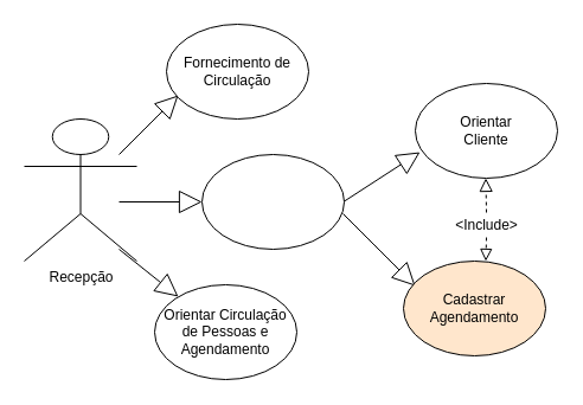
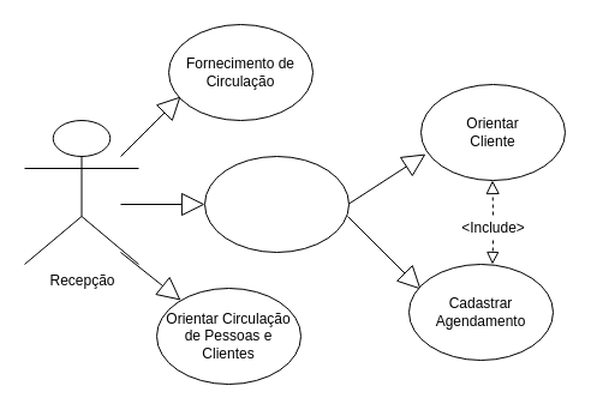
  <mxCell id="0" />
  <mxCell id="1" parent="0" />
  <mxCell id="2" value="" style="ellipse;whiteSpace=wrap;html=1;" parent="1" vertex="1"><mxGeometry x="170" y="130" width="120" height="80" as="geometry" /></mxCell>
  <mxCell id="3" value="" style="ellipse;whiteSpace=wrap;html=1;" parent="1" vertex="1"><mxGeometry x="350" y="70" width="120" height="80" as="geometry" /></mxCell>
  <mxCell id="4" value="Orientar Cliente" style="text;html=1;strokeColor=none;fillColor=none;align=center;verticalAlign=middle;whiteSpace=wrap;rounded=0;" parent="1" vertex="1"><mxGeometry x="390" y="100" width="40" height="20" as="geometry" /></mxCell>
  <mxCell id="5" value="Recepção" style="shape=umlActor;verticalLabelPosition=bottom;verticalAlign=top;html=1;outlineConnect=0;" parent="1" vertex="1"><mxGeometry x="20" y="100" width="95" height="120" as="geometry" /></mxCell>
  <mxCell id="6" value="" style="endArrow=block;html=1;endSize=17;endFill=0;" edge="1" parent="1"><mxGeometry width="50" height="50" relative="1" as="geometry"><mxPoint x="100" y="130" as="sourcePoint" /><mxPoint x="150" y="80" as="targetPoint" /></mxGeometry></mxCell>
  <mxCell id="7" value="Fornecimento de Circulação" style="ellipse;whiteSpace=wrap;html=1;" vertex="1" parent="1"><mxGeometry x="140" y="20" width="120" height="80" as="geometry" /></mxCell>
  <mxCell id="8" value="" style="endArrow=block;html=1;endSize=17;endFill=0;entryX=0;entryY=0.5;entryDx=0;entryDy=0;" edge="1" parent="1" target="2"><mxGeometry width="50" height="50" relative="1" as="geometry"><mxPoint x="100" y="170" as="sourcePoint" /><mxPoint x="150" y="120" as="targetPoint" /></mxGeometry></mxCell>
  <mxCell id="9" value="" style="endArrow=block;html=1;endSize=17;endFill=0;entryX=0.033;entryY=0.725;entryDx=0;entryDy=0;entryPerimeter=0;" edge="1" parent="1" target="3"><mxGeometry width="50" height="50" relative="1" as="geometry"><mxPoint x="290" y="169.5" as="sourcePoint" /><mxPoint x="360" y="170" as="targetPoint" /></mxGeometry></mxCell>
  <mxCell id="10" value="" style="endArrow=block;html=1;endSize=17;endFill=0;" edge="1" parent="1"><mxGeometry width="50" height="50" relative="1" as="geometry"><mxPoint x="100" y="210" as="sourcePoint" /><mxPoint x="150" y="250" as="targetPoint" /></mxGeometry></mxCell>
- <mxCell id="11" value="Orientar Circulação de Pessoas e Agendamento" style="ellipse;whiteSpace=wrap;html=1;" vertex="1" parent="1"><mxGeometry x="130" y="240" width="120" height="80" as="geometry" /></mxCell>
+ <mxCell id="11" value="Orientar Circulação de Pessoas e Clientes" style="ellipse;whiteSpace=wrap;html=1;" vertex="1" parent="1"><mxGeometry x="130" y="240" width="120" height="80" as="geometry" /></mxCell>
  <mxCell id="12" value="" style="endArrow=block;html=1;endSize=17;endFill=0;" edge="1" parent="1"><mxGeometry width="50" height="50" relative="1" as="geometry"><mxPoint x="289" y="180" as="sourcePoint" /><mxPoint x="350" y="241" as="targetPoint" /></mxGeometry></mxCell>
- <mxCell id="13" value="Cadastrar Agendamento" style="ellipse;whiteSpace=wrap;html=1;fillColor=#ffe6cc;" vertex="1" parent="1"><mxGeometry x="340" y="220" width="120" height="80" as="geometry" /></mxCell>
+ <mxCell id="13" value="Cadastrar Agendamento" style="ellipse;whiteSpace=wrap;html=1;" vertex="1" parent="1"><mxGeometry x="340" y="220" width="120" height="80" as="geometry" /></mxCell>
  <mxCell id="14" value="" style="endArrow=block;dashed=1;endFill=0;endSize=9;html=1;sourcePerimeterSpacing=6;targetPerimeterSpacing=11;exitX=0.5;exitY=-0.05;exitDx=0;exitDy=0;exitPerimeter=0;" edge="1" parent="1" source="16"><mxGeometry width="160" relative="1" as="geometry"><mxPoint x="410" y="170" as="sourcePoint" /><mxPoint x="409.5" y="150" as="targetPoint" /></mxGeometry></mxCell>
  <mxCell id="15" value="" style="endArrow=block;dashed=1;endFill=0;endSize=8;html=1;sourcePerimeterSpacing=6;targetPerimeterSpacing=12;" edge="1" parent="1"><mxGeometry width="160" relative="1" as="geometry"><mxPoint x="410" y="200" as="sourcePoint" /><mxPoint x="409.5" y="220" as="targetPoint" /></mxGeometry></mxCell>
  <mxCell id="16" value="&amp;lt;Include&amp;gt;" style="text;html=1;align=center;verticalAlign=middle;resizable=0;points=[];autosize=1;strokeColor=none;" vertex="1" parent="1"><mxGeometry x="375" y="180" width="70" height="20" as="geometry" /></mxCell>
